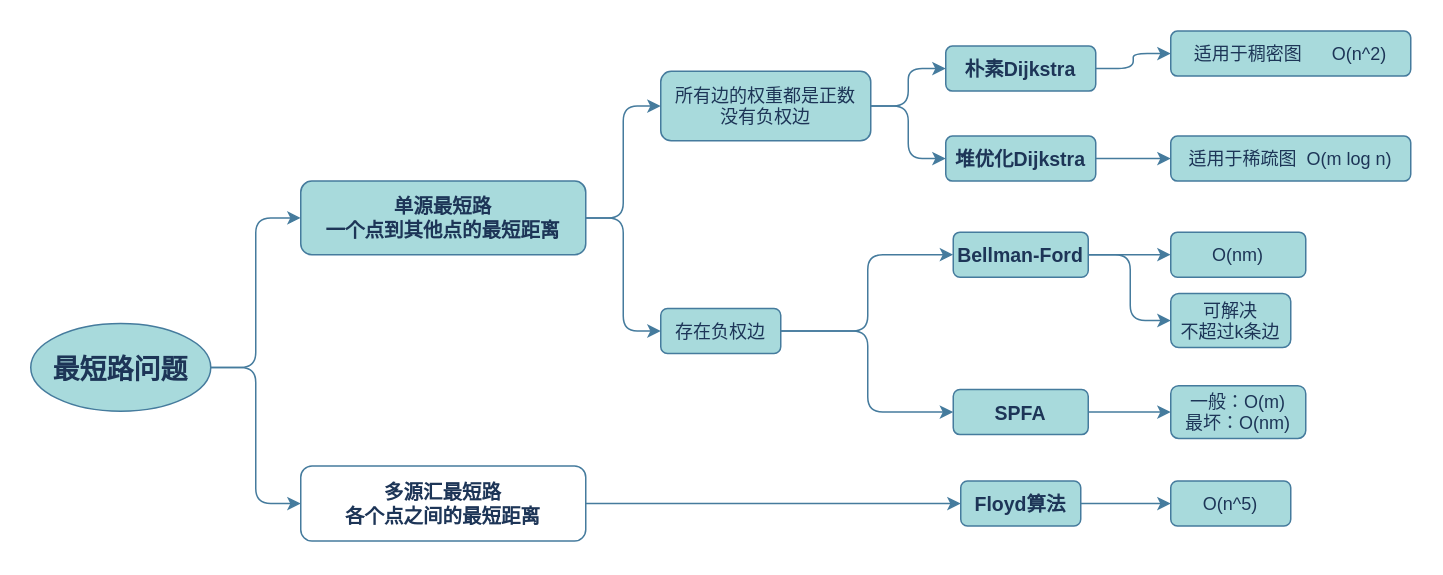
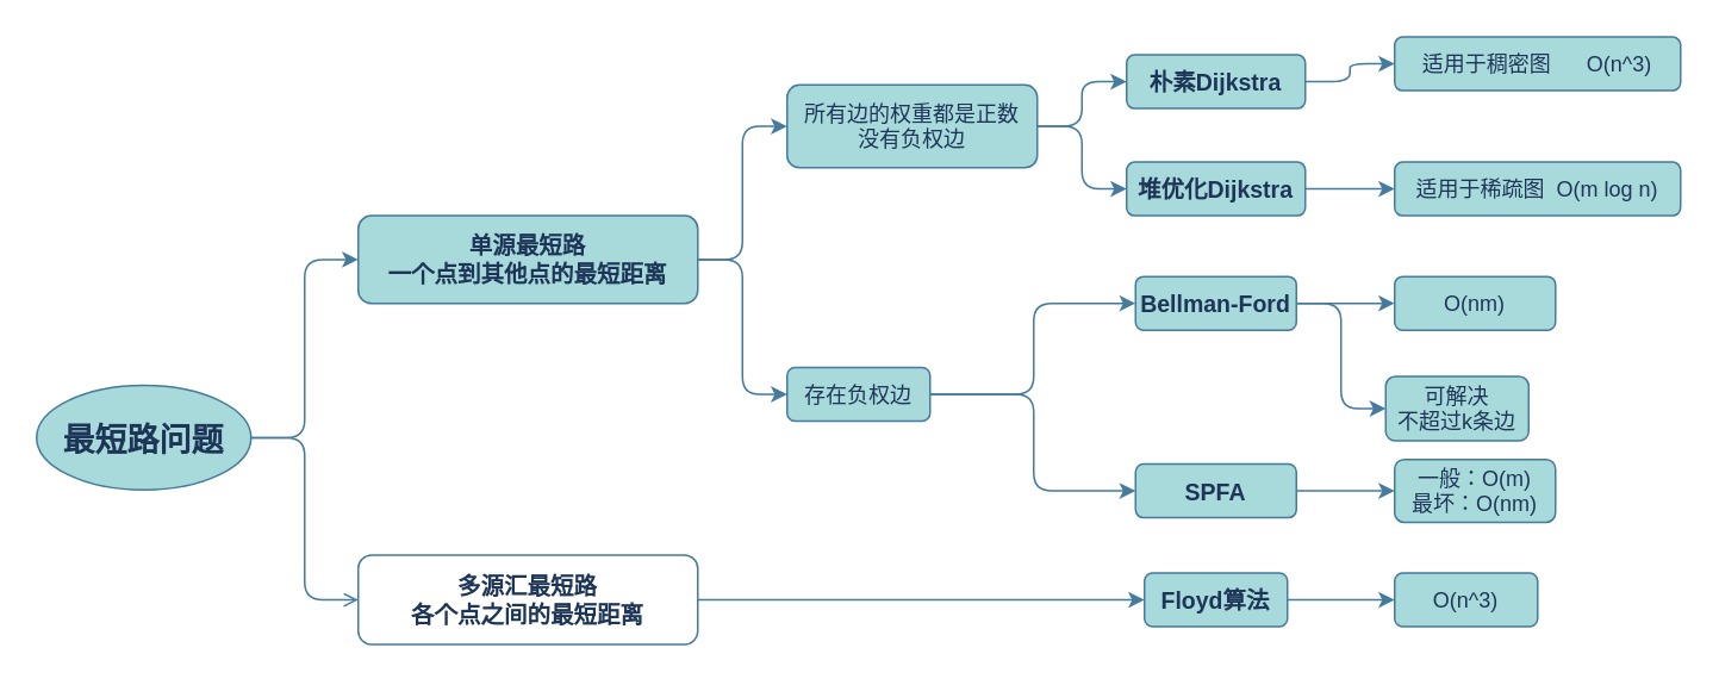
  <mxCell id="0" />
  <mxCell id="1" parent="0" />
  <mxCell id="2" value="最短路问题" style="ellipse;fontStyle=1;rounded=1;fillColor=#A8DADC;strokeColor=#457B9D;fontColor=#1D3557;fontSize=18;" parent="1" vertex="1"><mxGeometry x="20" y="215" width="120" height="58.5" as="geometry" /></mxCell>
  <mxCell id="3" value="单源最短路&#10;一个点到其他点的最短距离" style="rounded=1;fontStyle=1;fillColor=#A8DADC;strokeColor=#457B9D;fontColor=#1D3557;fontSize=13;" parent="1" vertex="1"><mxGeometry x="200" y="120.08" width="190" height="49.1" as="geometry" /></mxCell>
  <mxCell id="4" value="" style="edgeStyle=elbowEdgeStyle;elbow=horizontal;rounded=1;strokeColor=#457B9D;labelBackgroundColor=#F1FAEE;fontColor=#1D3557;" parent="1" source="2" target="3" edge="1"><mxGeometry relative="1" as="geometry" /></mxCell>
  <mxCell id="5" value="所有边的权重都是正数&#10;没有负权边" style="rounded=1;fillColor=#A8DADC;strokeColor=#457B9D;fontColor=#1D3557;" parent="1" vertex="1"><mxGeometry x="440" y="46.915" width="140" height="46.33" as="geometry" /></mxCell>
  <mxCell id="6" value="" style="edgeStyle=elbowEdgeStyle;elbow=horizontal;rounded=1;strokeColor=#457B9D;labelBackgroundColor=#F1FAEE;fontColor=#1D3557;" parent="1" source="3" target="5" edge="1"><mxGeometry relative="1" as="geometry" /></mxCell>
  <mxCell id="7" value="存在负权边" style="rounded=1;fillColor=#A8DADC;strokeColor=#457B9D;fontColor=#1D3557;" parent="1" vertex="1"><mxGeometry x="440" y="205.002" width="80" height="30" as="geometry" /></mxCell>
  <mxCell id="8" value="" style="edgeStyle=elbowEdgeStyle;elbow=horizontal;rounded=1;strokeColor=#457B9D;labelBackgroundColor=#F1FAEE;fontColor=#1D3557;" parent="1" source="3" target="7" edge="1"><mxGeometry relative="1" as="geometry" /></mxCell>
  <mxCell id="9" value="多源汇最短路&#10;各个点之间的最短距离" style="rounded=1;fontStyle=1;fillColor=#ffffff;strokeColor=#457B9D;fontColor=#1D3557;fontSize=13;" parent="1" vertex="1"><mxGeometry x="200" y="310" width="190" height="50.08" as="geometry" /></mxCell>
- <mxCell id="10" value="" style="edgeStyle=elbowEdgeStyle;elbow=horizontal;rounded=1;strokeColor=#457B9D;labelBackgroundColor=#F1FAEE;fontColor=#1D3557;" parent="1" source="2" target="9" edge="1"><mxGeometry relative="1" as="geometry" /></mxCell>
+ <mxCell id="10" value="" style="edgeStyle=elbowEdgeStyle;elbow=horizontal;rounded=1;strokeColor=#457B9D;labelBackgroundColor=#F1FAEE;fontColor=#1D3557;endArrow=open;" parent="1" source="2" target="9" edge="1"><mxGeometry relative="1" as="geometry" /></mxCell>
  <mxCell id="11" value="朴素Dijkstra" style="rounded=1;fontStyle=1;fillColor=#A8DADC;strokeColor=#457B9D;fontColor=#1D3557;fontSize=13;" parent="1" vertex="1"><mxGeometry x="630" y="30.08" width="100" height="30" as="geometry" /></mxCell>
  <mxCell id="12" value="" style="edgeStyle=elbowEdgeStyle;elbow=horizontal;rounded=1;strokeColor=#457B9D;labelBackgroundColor=#F1FAEE;fontColor=#1D3557;" parent="1" source="5" target="11" edge="1"><mxGeometry relative="1" as="geometry" /></mxCell>
  <mxCell id="13" value="堆优化Dijkstra" style="rounded=1;fontStyle=1;fillColor=#A8DADC;strokeColor=#457B9D;fontColor=#1D3557;fontSize=13;" parent="1" vertex="1"><mxGeometry x="630" y="90.08" width="100" height="30" as="geometry" /></mxCell>
  <mxCell id="14" value="" style="edgeStyle=elbowEdgeStyle;elbow=horizontal;rounded=1;strokeColor=#457B9D;labelBackgroundColor=#F1FAEE;fontColor=#1D3557;" parent="1" source="5" target="13" edge="1"><mxGeometry relative="1" as="geometry" /></mxCell>
  <mxCell id="15" value="适用于稀疏图  O(m log n)" style="rounded=1;fillColor=#A8DADC;strokeColor=#457B9D;fontColor=#1D3557;" parent="1" vertex="1"><mxGeometry x="780" y="90.08" width="160" height="30" as="geometry" /></mxCell>
  <mxCell id="16" value="" style="edgeStyle=elbowEdgeStyle;elbow=horizontal;rounded=1;strokeColor=#457B9D;labelBackgroundColor=#F1FAEE;fontColor=#1D3557;" parent="1" source="13" target="15" edge="1"><mxGeometry relative="1" as="geometry" /></mxCell>
- <mxCell id="17" value="适用于稠密图      O(n^2)" style="rounded=1;fillColor=#A8DADC;strokeColor=#457B9D;fontColor=#1D3557;" parent="1" vertex="1"><mxGeometry x="780" y="20.08" width="160" height="30" as="geometry" /></mxCell>
+ <mxCell id="17" value="适用于稠密图      O(n^3)" style="rounded=1;fillColor=#A8DADC;strokeColor=#457B9D;fontColor=#1D3557;" parent="1" vertex="1"><mxGeometry x="780" y="20.08" width="160" height="30" as="geometry" /></mxCell>
  <mxCell id="18" value="" style="edgeStyle=elbowEdgeStyle;elbow=horizontal;rounded=1;strokeColor=#457B9D;labelBackgroundColor=#F1FAEE;fontColor=#1D3557;" parent="1" source="11" target="17" edge="1"><mxGeometry relative="1" as="geometry" /></mxCell>
  <mxCell id="19" value="Bellman-Ford" style="rounded=1;fontStyle=1;fillColor=#A8DADC;strokeColor=#457B9D;fontColor=#1D3557;fontSize=13;" parent="1" vertex="1"><mxGeometry x="635" y="154.095" width="90" height="30" as="geometry" /></mxCell>
  <mxCell id="20" value="" style="edgeStyle=elbowEdgeStyle;elbow=horizontal;rounded=1;strokeColor=#457B9D;labelBackgroundColor=#F1FAEE;fontColor=#1D3557;" parent="1" source="7" target="19" edge="1"><mxGeometry relative="1" as="geometry" /></mxCell>
  <mxCell id="21" value="O(nm)" style="rounded=1;fillColor=#A8DADC;strokeColor=#457B9D;fontColor=#1D3557;" parent="1" vertex="1"><mxGeometry x="780" y="154.1" width="90" height="30" as="geometry" /></mxCell>
  <mxCell id="22" value="" style="edgeStyle=elbowEdgeStyle;elbow=horizontal;rounded=1;strokeColor=#457B9D;labelBackgroundColor=#F1FAEE;fontColor=#1D3557;" parent="1" source="19" target="21" edge="1"><mxGeometry relative="1" as="geometry" /></mxCell>
  <mxCell id="23" value="SPFA" style="rounded=1;fontStyle=1;fillColor=#A8DADC;strokeColor=#457B9D;fontColor=#1D3557;fontSize=13;" parent="1" vertex="1"><mxGeometry x="635" y="259.07" width="90" height="30" as="geometry" /></mxCell>
  <mxCell id="24" value="" style="edgeStyle=elbowEdgeStyle;elbow=horizontal;rounded=1;strokeColor=#457B9D;labelBackgroundColor=#F1FAEE;fontColor=#1D3557;" parent="1" source="7" target="23" edge="1"><mxGeometry relative="1" as="geometry" /></mxCell>
  <mxCell id="25" value="一般：O(m)&#10;最坏：O(nm)" style="rounded=1;fillColor=#A8DADC;strokeColor=#457B9D;fontColor=#1D3557;" parent="1" vertex="1"><mxGeometry x="780" y="256.5" width="90" height="35.14" as="geometry" /></mxCell>
  <mxCell id="26" value="" style="edgeStyle=elbowEdgeStyle;elbow=horizontal;rounded=1;strokeColor=#457B9D;labelBackgroundColor=#F1FAEE;fontColor=#1D3557;" parent="1" source="23" target="25" edge="1"><mxGeometry relative="1" as="geometry" /></mxCell>
  <mxCell id="27" value="Floyd算法" style="rounded=1;fontStyle=1;fillColor=#A8DADC;strokeColor=#457B9D;fontColor=#1D3557;fontSize=13;" parent="1" vertex="1"><mxGeometry x="640" y="320.042" width="80" height="30" as="geometry" /></mxCell>
  <mxCell id="28" value="" style="edgeStyle=elbowEdgeStyle;elbow=horizontal;rounded=1;strokeColor=#457B9D;labelBackgroundColor=#F1FAEE;fontColor=#1D3557;" parent="1" source="9" target="27" edge="1"><mxGeometry relative="1" as="geometry" /></mxCell>
- <mxCell id="29" value="O(n^5)" style="rounded=1;fillColor=#A8DADC;strokeColor=#457B9D;fontColor=#1D3557;" parent="1" vertex="1"><mxGeometry x="780" y="320.042" width="80" height="30" as="geometry" /></mxCell>
+ <mxCell id="29" value="O(n^3)" style="rounded=1;fillColor=#A8DADC;strokeColor=#457B9D;fontColor=#1D3557;" parent="1" vertex="1"><mxGeometry x="780" y="320.042" width="80" height="30" as="geometry" /></mxCell>
  <mxCell id="30" value="" style="edgeStyle=elbowEdgeStyle;elbow=horizontal;rounded=1;strokeColor=#457B9D;labelBackgroundColor=#F1FAEE;fontColor=#1D3557;" parent="1" source="27" target="29" edge="1"><mxGeometry relative="1" as="geometry" /></mxCell>
- <mxCell id="31" value="可解决&#10;不超过k条边" style="rounded=1;fillColor=#A8DADC;strokeColor=#457B9D;fontColor=#1D3557;" parent="1" vertex="1"><mxGeometry x="780" y="195" width="80" height="36.05" as="geometry" /></mxCell>
+ <mxCell id="31" value="可解决&#10;不超过k条边" style="rounded=1;fillColor=#A8DADC;strokeColor=#457B9D;fontColor=#1D3557;" parent="1" vertex="1"><mxGeometry x="775" y="210" width="80" height="36.05" as="geometry" /></mxCell>
  <mxCell id="32" value="" style="edgeStyle=elbowEdgeStyle;elbow=horizontal;rounded=1;strokeColor=#457B9D;labelBackgroundColor=#F1FAEE;fontColor=#1D3557;" parent="1" source="19" target="31" edge="1"><mxGeometry relative="1" as="geometry" /></mxCell>
